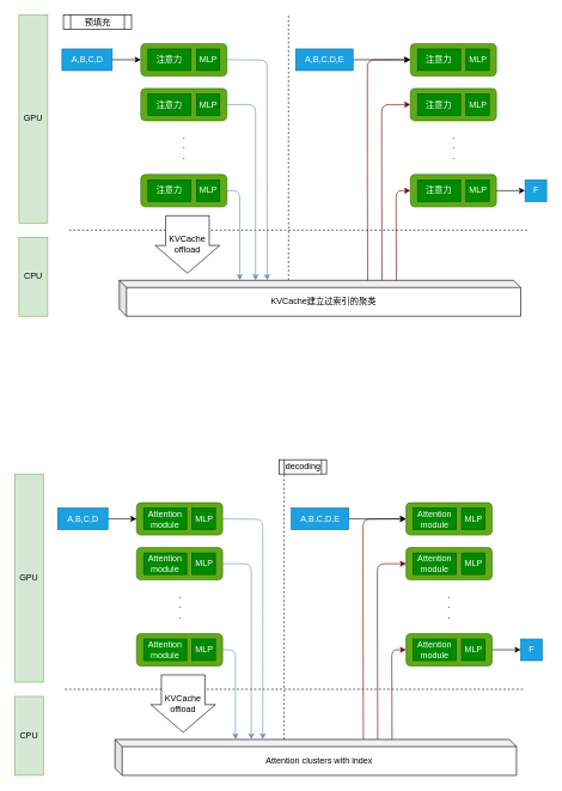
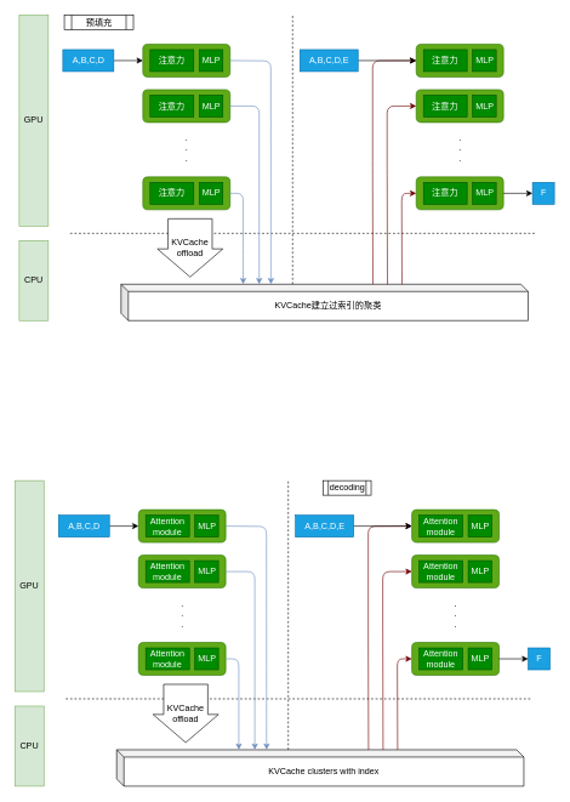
  <mxCell id="0" />
  <mxCell id="1" parent="0" />
  <mxCell id="2" value="" style="endArrow=none;dashed=1;html=1;" parent="1" edge="1"><mxGeometry width="50" height="50" relative="1" as="geometry"><mxPoint x="90" y="960" as="sourcePoint" /><mxPoint x="730" y="960" as="targetPoint" /></mxGeometry></mxCell>
- <mxCell id="3" value="decoding" style="shape=process;whiteSpace=wrap;html=1;backgroundOutline=1;" parent="1" vertex="1"><mxGeometry x="389" y="640" width="66" height="20" as="geometry" /></mxCell>
+ <mxCell id="3" value="decoding" style="shape=process;whiteSpace=wrap;html=1;backgroundOutline=1;" parent="1" vertex="1"><mxGeometry x="444" y="660" width="66" height="20" as="geometry" /></mxCell>
  <mxCell id="4" value="" style="endArrow=none;dashed=1;html=1;" parent="1" edge="1"><mxGeometry width="50" height="50" relative="1" as="geometry"><mxPoint x="396" y="1030" as="sourcePoint" /><mxPoint x="396" y="660" as="targetPoint" /></mxGeometry></mxCell>
  <mxCell id="5" style="edgeStyle=none;html=1;entryX=0;entryY=0.5;entryDx=0;entryDy=0;" parent="1" source="6" target="8" edge="1"><mxGeometry relative="1" as="geometry" /></mxCell>
  <mxCell id="6" value="A,B,C,D" style="text;html=1;align=center;verticalAlign=middle;resizable=0;points=[];autosize=1;strokeColor=#006EAF;fillColor=#1ba1e2;fontColor=#ffffff;" parent="1" vertex="1"><mxGeometry x="80" y="707.5" width="70" height="30" as="geometry" /></mxCell>
  <mxCell id="7" value="" style="group" parent="1" vertex="1" connectable="0"><mxGeometry x="190" y="700" width="120" height="227.5" as="geometry" /></mxCell>
  <mxCell id="8" value="" style="rounded=1;whiteSpace=wrap;html=1;fillColor=#60a917;fontColor=#ffffff;strokeColor=#2D7600;" parent="7" vertex="1"><mxGeometry width="120" height="45" as="geometry" /></mxCell>
  <mxCell id="9" value="Attention&#10;module" style="rounded=0;whiteSpace=wrap;fillColor=#008a00;fontColor=#FFFFFF;strokeColor=#005700;fontStyle=0;labelBackgroundColor=none;" parent="7" vertex="1"><mxGeometry x="10" y="7.5" width="60" height="30" as="geometry" /></mxCell>
  <mxCell id="10" value="MLP" style="rounded=0;whiteSpace=wrap;fillColor=#008a00;fontColor=#ffffff;strokeColor=#005700;" parent="7" vertex="1"><mxGeometry x="77.5" y="7.5" width="32.5" height="30" as="geometry" /></mxCell>
  <mxCell id="11" value="" style="rounded=1;whiteSpace=wrap;html=1;fillColor=#60a917;fontColor=#ffffff;strokeColor=#2D7600;" parent="7" vertex="1"><mxGeometry y="62.5" width="120" height="45" as="geometry" /></mxCell>
  <mxCell id="12" value="Attention&#10;module" style="rounded=0;whiteSpace=wrap;fillColor=#008a00;fontColor=#ffffff;strokeColor=#005700;" parent="7" vertex="1"><mxGeometry x="10" y="70" width="60" height="30" as="geometry" /></mxCell>
  <mxCell id="13" value="MLP" style="rounded=0;whiteSpace=wrap;fillColor=#008a00;fontColor=#ffffff;strokeColor=#005700;" parent="7" vertex="1"><mxGeometry x="77.5" y="70" width="32.5" height="30" as="geometry" /></mxCell>
  <mxCell id="14" value=".&lt;div&gt;.&lt;/div&gt;&lt;div&gt;.&lt;/div&gt;" style="text;html=1;align=center;verticalAlign=middle;resizable=0;points=[];autosize=1;strokeColor=none;fillColor=none;" parent="7" vertex="1"><mxGeometry x="45" y="112.5" width="30" height="60" as="geometry" /></mxCell>
  <mxCell id="15" value="" style="rounded=1;whiteSpace=wrap;html=1;fillColor=#60a917;fontColor=#ffffff;strokeColor=#2D7600;" parent="7" vertex="1"><mxGeometry y="182.5" width="120" height="45" as="geometry" /></mxCell>
  <mxCell id="16" value="Attention&#10;module" style="rounded=0;whiteSpace=wrap;fillColor=#008a00;fontColor=#ffffff;strokeColor=#005700;" parent="7" vertex="1"><mxGeometry x="10" y="190" width="60" height="30" as="geometry" /></mxCell>
  <mxCell id="17" value="MLP" style="rounded=0;whiteSpace=wrap;fillColor=#008a00;fontColor=#ffffff;strokeColor=#005700;" parent="7" vertex="1"><mxGeometry x="77.5" y="190" width="32.5" height="30" as="geometry" /></mxCell>
  <mxCell id="18" value="" style="group" parent="1" vertex="1" connectable="0"><mxGeometry x="566" y="700" width="120" height="227.5" as="geometry" /></mxCell>
  <mxCell id="19" value="" style="rounded=1;whiteSpace=wrap;html=1;fillColor=#60a917;fontColor=#ffffff;strokeColor=#2D7600;" parent="18" vertex="1"><mxGeometry width="120" height="45" as="geometry" /></mxCell>
  <mxCell id="20" value="Attention&#10;module" style="rounded=0;whiteSpace=wrap;fillColor=#008a00;fontColor=#ffffff;strokeColor=#005700;" parent="18" vertex="1"><mxGeometry x="10" y="7.5" width="60" height="30" as="geometry" /></mxCell>
  <mxCell id="21" value="MLP" style="rounded=0;whiteSpace=wrap;fillColor=#008a00;fontColor=#ffffff;strokeColor=#005700;" parent="18" vertex="1"><mxGeometry x="77.5" y="7.5" width="32.5" height="30" as="geometry" /></mxCell>
  <mxCell id="22" value="" style="rounded=1;whiteSpace=wrap;html=1;fillColor=#60a917;fontColor=#ffffff;strokeColor=#2D7600;" parent="18" vertex="1"><mxGeometry y="62.5" width="120" height="45" as="geometry" /></mxCell>
  <mxCell id="23" value="Attention&#10;module" style="rounded=0;whiteSpace=wrap;fillColor=#008a00;fontColor=#ffffff;strokeColor=#005700;" parent="18" vertex="1"><mxGeometry x="10" y="70" width="60" height="30" as="geometry" /></mxCell>
  <mxCell id="24" value="MLP" style="rounded=0;whiteSpace=wrap;fillColor=#008a00;fontColor=#ffffff;strokeColor=#005700;" parent="18" vertex="1"><mxGeometry x="77.5" y="70" width="32.5" height="30" as="geometry" /></mxCell>
  <mxCell id="25" value=".&lt;div&gt;.&lt;/div&gt;&lt;div&gt;.&lt;/div&gt;" style="text;html=1;align=center;verticalAlign=middle;resizable=0;points=[];autosize=1;strokeColor=none;fillColor=none;" parent="18" vertex="1"><mxGeometry x="45" y="112.5" width="30" height="60" as="geometry" /></mxCell>
  <mxCell id="26" value="" style="rounded=1;whiteSpace=wrap;html=1;fillColor=#60a917;fontColor=#ffffff;strokeColor=#2D7600;" parent="18" vertex="1"><mxGeometry y="182.5" width="120" height="45" as="geometry" /></mxCell>
  <mxCell id="27" value="Attention&#10;module" style="rounded=0;whiteSpace=wrap;fillColor=#008a00;fontColor=#ffffff;strokeColor=#005700;" parent="18" vertex="1"><mxGeometry x="10" y="190" width="60" height="30" as="geometry" /></mxCell>
  <mxCell id="28" value="MLP" style="rounded=0;whiteSpace=wrap;fillColor=#008a00;fontColor=#ffffff;strokeColor=#005700;" parent="18" vertex="1"><mxGeometry x="77.5" y="190" width="32.5" height="30" as="geometry" /></mxCell>
  <mxCell id="29" value="KVCache&lt;div&gt;offload&lt;/div&gt;" style="shape=singleArrow;direction=south;whiteSpace=wrap;html=1;arrowWidth=0.675;arrowSize=0.482;" parent="1" vertex="1"><mxGeometry x="210" y="940" width="90" height="80" as="geometry" /></mxCell>
- <mxCell id="30" value="Attention clusters with index" style="shape=cube;whiteSpace=wrap;html=1;boundedLbl=1;backgroundOutline=1;darkOpacity=0.05;darkOpacity2=0.1;size=10;" parent="1" vertex="1"><mxGeometry x="160" y="1030" width="560" height="50" as="geometry" /></mxCell>
+ <mxCell id="30" value="KVCache clusters with index" style="shape=cube;whiteSpace=wrap;html=1;boundedLbl=1;backgroundOutline=1;darkOpacity=0.05;darkOpacity2=0.1;size=10;" parent="1" vertex="1"><mxGeometry x="160" y="1030" width="560" height="50" as="geometry" /></mxCell>
  <mxCell id="31" style="edgeStyle=none;html=1;entryX=0.411;entryY=0;entryDx=0;entryDy=0;entryPerimeter=0;fillColor=#dae8fc;strokeColor=#6c8ebf;jumpSize=6;shadow=0;arcSize=20;spacing=2;exitX=1;exitY=0.5;exitDx=0;exitDy=0;" parent="1" source="8" edge="1"><mxGeometry relative="1" as="geometry"><mxPoint x="316" y="723" as="sourcePoint" /><mxPoint x="366.16" y="1030" as="targetPoint" /><Array as="points"><mxPoint x="366" y="723" /></Array></mxGeometry></mxCell>
  <mxCell id="32" style="edgeStyle=none;html=1;exitX=1;exitY=0.5;exitDx=0;exitDy=0;fillColor=#dae8fc;strokeColor=#6c8ebf;" parent="1" source="11" edge="1"><mxGeometry relative="1" as="geometry"><mxPoint x="350" y="1030" as="targetPoint" /><Array as="points"><mxPoint x="350" y="785" /><mxPoint x="350" y="930" /></Array></mxGeometry></mxCell>
  <mxCell id="33" style="edgeStyle=none;html=1;exitX=1;exitY=0.5;exitDx=0;exitDy=0;fillColor=#dae8fc;strokeColor=#6c8ebf;" parent="1" source="15" edge="1"><mxGeometry relative="1" as="geometry"><mxPoint x="328" y="1030" as="targetPoint" /><Array as="points"><mxPoint x="328" y="905" /><mxPoint x="328" y="990" /></Array></mxGeometry></mxCell>
  <mxCell id="34" value="" style="endArrow=classic;html=1;entryX=0;entryY=0.5;entryDx=0;entryDy=0;fillColor=#a20025;strokeColor=#6F0000;exitX=0.574;exitY=0.005;exitDx=0;exitDy=0;exitPerimeter=0;" parent="1" target="19" edge="1"><mxGeometry width="50" height="50" relative="1" as="geometry"><mxPoint x="506.44" y="1030" as="sourcePoint" /><mxPoint x="591" y="722.25" as="targetPoint" /><Array as="points"><mxPoint x="506" y="869.75" /><mxPoint x="506" y="722.75" /></Array></mxGeometry></mxCell>
  <mxCell id="35" value="F" style="text;html=1;align=center;verticalAlign=middle;resizable=0;points=[];autosize=1;strokeColor=#006EAF;fillColor=#1ba1e2;fontColor=#ffffff;" parent="1" vertex="1"><mxGeometry x="726" y="890" width="30" height="30" as="geometry" /></mxCell>
  <mxCell id="36" style="edgeStyle=none;html=1;" parent="1" source="26" target="35" edge="1"><mxGeometry relative="1" as="geometry" /></mxCell>
  <mxCell id="37" value="GPU" style="rounded=0;whiteSpace=wrap;html=1;fillColor=#d5e8d4;strokeColor=#82b366;" parent="1" vertex="1"><mxGeometry x="20" y="660" width="40" height="290" as="geometry" /></mxCell>
  <mxCell id="38" value="CPU" style="rounded=0;whiteSpace=wrap;html=1;fillColor=#d5e8d4;strokeColor=#82b366;" parent="1" vertex="1"><mxGeometry x="20" y="970" width="40" height="110" as="geometry" /></mxCell>
  <mxCell id="39" style="edgeStyle=none;html=1;" parent="1" source="40" edge="1"><mxGeometry relative="1" as="geometry"><mxPoint x="566" y="722.5" as="targetPoint" /></mxGeometry></mxCell>
  <mxCell id="40" value="A,B,C,D,E" style="text;html=1;align=center;verticalAlign=middle;resizable=0;points=[];autosize=1;strokeColor=#006EAF;fillColor=#1ba1e2;fontColor=#ffffff;" parent="1" vertex="1"><mxGeometry x="406" y="707.5" width="80" height="30" as="geometry" /></mxCell>
  <mxCell id="41" value="" style="endArrow=classic;html=1;entryX=0;entryY=0.5;entryDx=0;entryDy=0;fillColor=#a20025;strokeColor=#6F0000;exitX=0.574;exitY=0.005;exitDx=0;exitDy=0;exitPerimeter=0;" parent="1" target="22" edge="1"><mxGeometry width="50" height="50" relative="1" as="geometry"><mxPoint x="526.44" y="1030" as="sourcePoint" /><mxPoint x="576" y="775" as="targetPoint" /><Array as="points"><mxPoint x="526" y="869.75" /><mxPoint x="526" y="785" /></Array></mxGeometry></mxCell>
  <mxCell id="42" value="" style="endArrow=classic;html=1;entryX=0;entryY=0.5;entryDx=0;entryDy=0;fillColor=#a20025;strokeColor=#6F0000;exitX=0.574;exitY=0.005;exitDx=0;exitDy=0;exitPerimeter=0;" parent="1" target="26" edge="1"><mxGeometry width="50" height="50" relative="1" as="geometry"><mxPoint x="546.44" y="1030" as="sourcePoint" /><mxPoint x="576" y="895" as="targetPoint" /><Array as="points"><mxPoint x="546" y="905" /></Array></mxGeometry></mxCell>
  <mxCell id="43" value="" style="endArrow=none;dashed=1;html=1;" parent="1" edge="1"><mxGeometry width="50" height="50" relative="1" as="geometry"><mxPoint x="96" y="320" as="sourcePoint" /><mxPoint x="736" y="320" as="targetPoint" /></mxGeometry></mxCell>
  <mxCell id="44" value="预填充" style="shape=process;whiteSpace=wrap;html=1;backgroundOutline=1;" parent="1" vertex="1"><mxGeometry x="88" y="20" width="95" height="20" as="geometry" /></mxCell>
  <mxCell id="45" value="" style="endArrow=none;dashed=1;html=1;" parent="1" edge="1"><mxGeometry width="50" height="50" relative="1" as="geometry"><mxPoint x="402" y="390" as="sourcePoint" /><mxPoint x="402" y="20" as="targetPoint" /></mxGeometry></mxCell>
  <mxCell id="46" style="edgeStyle=none;html=1;entryX=0;entryY=0.5;entryDx=0;entryDy=0;" parent="1" source="47" target="49" edge="1"><mxGeometry relative="1" as="geometry" /></mxCell>
  <mxCell id="47" value="A,B,C,D" style="text;html=1;align=center;verticalAlign=middle;resizable=0;points=[];autosize=1;strokeColor=#006EAF;fillColor=#1ba1e2;fontColor=#ffffff;" parent="1" vertex="1"><mxGeometry x="86" y="67.5" width="70" height="30" as="geometry" /></mxCell>
  <mxCell id="48" value="" style="group" parent="1" vertex="1" connectable="0"><mxGeometry x="196" y="60" width="120" height="227.5" as="geometry" /></mxCell>
  <mxCell id="49" value="" style="rounded=1;whiteSpace=wrap;html=1;fillColor=#60a917;fontColor=#ffffff;strokeColor=#2D7600;" parent="48" vertex="1"><mxGeometry width="120" height="45" as="geometry" /></mxCell>
  <mxCell id="50" value="注意力" style="rounded=0;whiteSpace=wrap;fillColor=#008a00;fontColor=#FFFFFF;strokeColor=#005700;fontStyle=0;labelBackgroundColor=none;" parent="48" vertex="1"><mxGeometry x="10" y="7.5" width="60" height="30" as="geometry" /></mxCell>
  <mxCell id="51" value="MLP" style="rounded=0;whiteSpace=wrap;fillColor=#008a00;fontColor=#ffffff;strokeColor=#005700;" parent="48" vertex="1"><mxGeometry x="77.5" y="7.5" width="32.5" height="30" as="geometry" /></mxCell>
  <mxCell id="52" value="" style="rounded=1;whiteSpace=wrap;html=1;fillColor=#60a917;fontColor=#ffffff;strokeColor=#2D7600;" parent="48" vertex="1"><mxGeometry y="62.5" width="120" height="45" as="geometry" /></mxCell>
  <mxCell id="53" value="注意力" style="rounded=0;whiteSpace=wrap;fillColor=#008a00;fontColor=#ffffff;strokeColor=#005700;" parent="48" vertex="1"><mxGeometry x="10" y="70" width="60" height="30" as="geometry" /></mxCell>
  <mxCell id="54" value="MLP" style="rounded=0;whiteSpace=wrap;fillColor=#008a00;fontColor=#ffffff;strokeColor=#005700;" parent="48" vertex="1"><mxGeometry x="77.5" y="70" width="32.5" height="30" as="geometry" /></mxCell>
  <mxCell id="55" value=".&lt;div&gt;.&lt;/div&gt;&lt;div&gt;.&lt;/div&gt;" style="text;html=1;align=center;verticalAlign=middle;resizable=0;points=[];autosize=1;strokeColor=none;fillColor=none;" parent="48" vertex="1"><mxGeometry x="45" y="112.5" width="30" height="60" as="geometry" /></mxCell>
  <mxCell id="56" value="" style="rounded=1;whiteSpace=wrap;html=1;fillColor=#60a917;fontColor=#ffffff;strokeColor=#2D7600;" parent="48" vertex="1"><mxGeometry y="182.5" width="120" height="45" as="geometry" /></mxCell>
  <mxCell id="57" value="注意力" style="rounded=0;whiteSpace=wrap;fillColor=#008a00;fontColor=#ffffff;strokeColor=#005700;" parent="48" vertex="1"><mxGeometry x="10" y="190" width="60" height="30" as="geometry" /></mxCell>
  <mxCell id="58" value="MLP" style="rounded=0;whiteSpace=wrap;fillColor=#008a00;fontColor=#ffffff;strokeColor=#005700;" parent="48" vertex="1"><mxGeometry x="77.5" y="190" width="32.5" height="30" as="geometry" /></mxCell>
  <mxCell id="59" value="" style="group" parent="1" vertex="1" connectable="0"><mxGeometry x="572" y="60" width="120" height="227.5" as="geometry" /></mxCell>
  <mxCell id="60" value="" style="rounded=1;whiteSpace=wrap;html=1;fillColor=#60a917;fontColor=#ffffff;strokeColor=#2D7600;" parent="59" vertex="1"><mxGeometry width="120" height="45" as="geometry" /></mxCell>
  <mxCell id="61" value="注意力" style="rounded=0;whiteSpace=wrap;fillColor=#008a00;fontColor=#ffffff;strokeColor=#005700;" parent="59" vertex="1"><mxGeometry x="10" y="7.5" width="60" height="30" as="geometry" /></mxCell>
  <mxCell id="62" value="MLP" style="rounded=0;whiteSpace=wrap;fillColor=#008a00;fontColor=#ffffff;strokeColor=#005700;" parent="59" vertex="1"><mxGeometry x="77.5" y="7.5" width="32.5" height="30" as="geometry" /></mxCell>
  <mxCell id="63" value="" style="rounded=1;whiteSpace=wrap;html=1;fillColor=#60a917;fontColor=#ffffff;strokeColor=#2D7600;" parent="59" vertex="1"><mxGeometry y="62.5" width="120" height="45" as="geometry" /></mxCell>
  <mxCell id="64" value="注意力" style="rounded=0;whiteSpace=wrap;fillColor=#008a00;fontColor=#ffffff;strokeColor=#005700;" parent="59" vertex="1"><mxGeometry x="10" y="70" width="60" height="30" as="geometry" /></mxCell>
  <mxCell id="65" value="MLP" style="rounded=0;whiteSpace=wrap;fillColor=#008a00;fontColor=#ffffff;strokeColor=#005700;" parent="59" vertex="1"><mxGeometry x="77.5" y="70" width="32.5" height="30" as="geometry" /></mxCell>
  <mxCell id="66" value=".&lt;div&gt;.&lt;/div&gt;&lt;div&gt;.&lt;/div&gt;" style="text;html=1;align=center;verticalAlign=middle;resizable=0;points=[];autosize=1;strokeColor=none;fillColor=none;" parent="59" vertex="1"><mxGeometry x="45" y="112.5" width="30" height="60" as="geometry" /></mxCell>
  <mxCell id="67" value="" style="rounded=1;whiteSpace=wrap;html=1;fillColor=#60a917;fontColor=#ffffff;strokeColor=#2D7600;" parent="59" vertex="1"><mxGeometry y="182.5" width="120" height="45" as="geometry" /></mxCell>
  <mxCell id="68" value="注意力" style="rounded=0;whiteSpace=wrap;fillColor=#008a00;fontColor=#ffffff;strokeColor=#005700;" parent="59" vertex="1"><mxGeometry x="10" y="190" width="60" height="30" as="geometry" /></mxCell>
  <mxCell id="69" value="MLP" style="rounded=0;whiteSpace=wrap;fillColor=#008a00;fontColor=#ffffff;strokeColor=#005700;" parent="59" vertex="1"><mxGeometry x="77.5" y="190" width="32.5" height="30" as="geometry" /></mxCell>
  <mxCell id="70" value="KVCache&lt;div&gt;offload&lt;/div&gt;" style="shape=singleArrow;direction=south;whiteSpace=wrap;html=1;arrowWidth=0.675;arrowSize=0.482;" parent="1" vertex="1"><mxGeometry x="216" y="300" width="90" height="80" as="geometry" /></mxCell>
  <mxCell id="71" value="KVCache建立过索引的聚类" style="shape=cube;whiteSpace=wrap;html=1;boundedLbl=1;backgroundOutline=1;darkOpacity=0.05;darkOpacity2=0.1;size=10;" parent="1" vertex="1"><mxGeometry x="166" y="390" width="560" height="50" as="geometry" /></mxCell>
  <mxCell id="72" style="edgeStyle=none;html=1;entryX=0.411;entryY=0;entryDx=0;entryDy=0;entryPerimeter=0;fillColor=#dae8fc;strokeColor=#6c8ebf;jumpSize=6;shadow=0;arcSize=20;spacing=2;exitX=1;exitY=0.5;exitDx=0;exitDy=0;" parent="1" source="49" edge="1"><mxGeometry relative="1" as="geometry"><mxPoint x="322" y="83" as="sourcePoint" /><mxPoint x="372.16" y="390" as="targetPoint" /><Array as="points"><mxPoint x="372" y="83" /></Array></mxGeometry></mxCell>
  <mxCell id="73" style="edgeStyle=none;html=1;exitX=1;exitY=0.5;exitDx=0;exitDy=0;fillColor=#dae8fc;strokeColor=#6c8ebf;" parent="1" source="52" edge="1"><mxGeometry relative="1" as="geometry"><mxPoint x="356" y="390" as="targetPoint" /><Array as="points"><mxPoint x="356" y="145" /><mxPoint x="356" y="290" /></Array></mxGeometry></mxCell>
  <mxCell id="74" style="edgeStyle=none;html=1;exitX=1;exitY=0.5;exitDx=0;exitDy=0;fillColor=#dae8fc;strokeColor=#6c8ebf;" parent="1" source="56" edge="1"><mxGeometry relative="1" as="geometry"><mxPoint x="334" y="390" as="targetPoint" /><Array as="points"><mxPoint x="334" y="265" /><mxPoint x="334" y="350" /></Array></mxGeometry></mxCell>
  <mxCell id="75" value="" style="endArrow=classic;html=1;entryX=0;entryY=0.5;entryDx=0;entryDy=0;fillColor=#a20025;strokeColor=#6F0000;exitX=0.574;exitY=0.005;exitDx=0;exitDy=0;exitPerimeter=0;" parent="1" target="60" edge="1"><mxGeometry width="50" height="50" relative="1" as="geometry"><mxPoint x="512.44" y="390" as="sourcePoint" /><mxPoint x="597" y="82.25" as="targetPoint" /><Array as="points"><mxPoint x="512" y="229.75" /><mxPoint x="512" y="82.75" /></Array></mxGeometry></mxCell>
  <mxCell id="76" value="F" style="text;html=1;align=center;verticalAlign=middle;resizable=0;points=[];autosize=1;strokeColor=#006EAF;fillColor=#1ba1e2;fontColor=#ffffff;" parent="1" vertex="1"><mxGeometry x="732" y="250" width="30" height="30" as="geometry" /></mxCell>
  <mxCell id="77" style="edgeStyle=none;html=1;" parent="1" source="67" target="76" edge="1"><mxGeometry relative="1" as="geometry" /></mxCell>
  <mxCell id="78" value="GPU" style="rounded=0;whiteSpace=wrap;html=1;fillColor=#d5e8d4;strokeColor=#82b366;" parent="1" vertex="1"><mxGeometry x="26" y="20" width="40" height="290" as="geometry" /></mxCell>
  <mxCell id="79" value="CPU" style="rounded=0;whiteSpace=wrap;html=1;fillColor=#d5e8d4;strokeColor=#82b366;" parent="1" vertex="1"><mxGeometry x="26" y="330" width="40" height="110" as="geometry" /></mxCell>
  <mxCell id="80" style="edgeStyle=none;html=1;" parent="1" source="81" edge="1"><mxGeometry relative="1" as="geometry"><mxPoint x="572" y="82.5" as="targetPoint" /></mxGeometry></mxCell>
  <mxCell id="81" value="A,B,C,D,E" style="text;html=1;align=center;verticalAlign=middle;resizable=0;points=[];autosize=1;strokeColor=#006EAF;fillColor=#1ba1e2;fontColor=#ffffff;" parent="1" vertex="1"><mxGeometry x="412" y="67.5" width="80" height="30" as="geometry" /></mxCell>
  <mxCell id="82" value="" style="endArrow=classic;html=1;entryX=0;entryY=0.5;entryDx=0;entryDy=0;fillColor=#a20025;strokeColor=#6F0000;exitX=0.574;exitY=0.005;exitDx=0;exitDy=0;exitPerimeter=0;" parent="1" target="63" edge="1"><mxGeometry width="50" height="50" relative="1" as="geometry"><mxPoint x="532.44" y="390" as="sourcePoint" /><mxPoint x="582" y="135" as="targetPoint" /><Array as="points"><mxPoint x="532" y="229.75" /><mxPoint x="532" y="145" /></Array></mxGeometry></mxCell>
  <mxCell id="83" value="" style="endArrow=classic;html=1;entryX=0;entryY=0.5;entryDx=0;entryDy=0;fillColor=#a20025;strokeColor=#6F0000;exitX=0.574;exitY=0.005;exitDx=0;exitDy=0;exitPerimeter=0;" parent="1" target="67" edge="1"><mxGeometry width="50" height="50" relative="1" as="geometry"><mxPoint x="552.44" y="390" as="sourcePoint" /><mxPoint x="582" y="255" as="targetPoint" /><Array as="points"><mxPoint x="552" y="265" /></Array></mxGeometry></mxCell>
